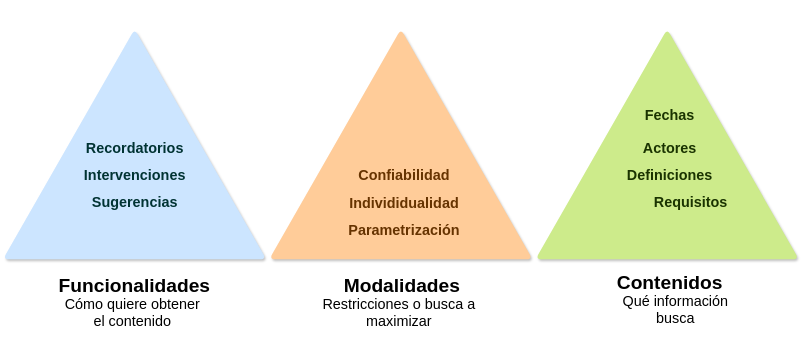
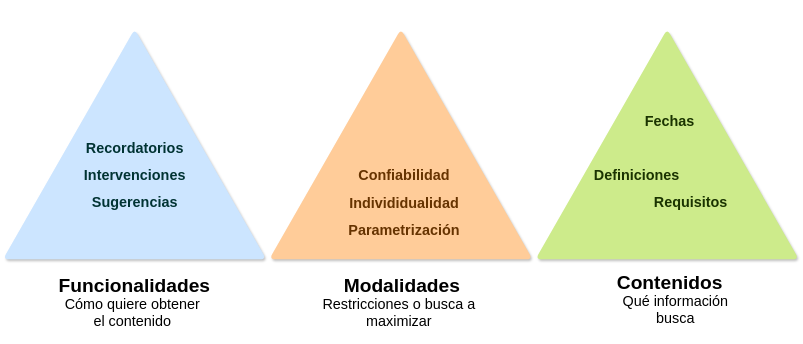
  <mxCell id="0" />
  <mxCell id="1" parent="0" />
  <mxCell id="2" value="" style="triangle;whiteSpace=wrap;html=1;rounded=1;shadow=1;glass=0;sketch=0;fontSize=24;fillColor=#cce5ff;strokeColor=none;rotation=-90;" vertex="1" parent="1"><mxGeometry x="20" y="20" width="384" height="439" as="geometry" /></mxCell>
  <mxCell id="3" value="Recordatorios" style="text;html=1;strokeColor=none;fillColor=none;align=center;verticalAlign=middle;whiteSpace=wrap;rounded=0;shadow=1;glass=0;sketch=0;fontSize=24;fontStyle=1;fontColor=#003333;" vertex="1" parent="1"><mxGeometry x="123.5" y="231.5" width="177" height="30" as="geometry" /></mxCell>
  <mxCell id="4" value="Intervenciones" style="text;html=1;strokeColor=none;fillColor=none;align=center;verticalAlign=middle;whiteSpace=wrap;rounded=0;shadow=1;glass=0;sketch=0;fontSize=24;fontStyle=1;fontColor=#003333;" vertex="1" parent="1"><mxGeometry x="123.5" y="277" width="177" height="30" as="geometry" /></mxCell>
  <mxCell id="5" value="Sugerencias" style="text;html=1;strokeColor=none;fillColor=none;align=center;verticalAlign=middle;whiteSpace=wrap;rounded=0;shadow=1;glass=0;sketch=0;fontSize=24;fontStyle=1;fontColor=#003333;" vertex="1" parent="1"><mxGeometry x="123.5" y="322" width="177" height="30" as="geometry" /></mxCell>
  <mxCell id="6" style="edgeStyle=orthogonalEdgeStyle;rounded=0;orthogonalLoop=1;jettySize=auto;html=1;exitX=0.5;exitY=1;exitDx=0;exitDy=0;fontSize=24;fontColor=#003333;align=center;strokeColor=none;" edge="1" parent="1" source="5" target="5"><mxGeometry relative="1" as="geometry" /></mxCell>
  <mxCell id="7" value="" style="triangle;whiteSpace=wrap;html=1;rounded=1;shadow=1;glass=0;sketch=0;fontSize=24;flipH=1;fillColor=#cdeb8b;strokeColor=none;rotation=90;" vertex="1" parent="1"><mxGeometry x="908" y="20" width="384" height="439" as="geometry" /></mxCell>
- <mxCell id="8" value="Fechas" style="text;html=1;align=center;verticalAlign=middle;whiteSpace=wrap;rounded=0;shadow=1;glass=0;sketch=0;fontSize=24;fontStyle=1;fontColor=#1A3300;strokeColor=none;" vertex="1" parent="1"><mxGeometry x="1016" y="175.5" width="177" height="30" as="geometry" /></mxCell>
- <mxCell id="9" value="Actores" style="text;html=1;align=center;verticalAlign=middle;whiteSpace=wrap;rounded=0;shadow=1;glass=0;sketch=0;fontSize=24;fontStyle=1;fontColor=#1A3300;strokeColor=none;" vertex="1" parent="1"><mxGeometry x="1016" y="231.5" width="177" height="30" as="geometry" /></mxCell>
- <mxCell id="10" value="Definiciones" style="text;html=1;align=center;verticalAlign=middle;whiteSpace=wrap;rounded=0;shadow=1;glass=0;sketch=0;fontSize=24;fontStyle=1;fontColor=#1A3300;strokeColor=none;" vertex="1" parent="1"><mxGeometry x="1016" y="277" width="177" height="30" as="geometry" /></mxCell>
+ <mxCell id="8" value="Fechas" style="text;html=1;align=center;verticalAlign=middle;whiteSpace=wrap;rounded=0;shadow=1;glass=0;sketch=0;fontSize=24;fontStyle=1;fontColor=#1A3300;strokeColor=none;" vertex="1" parent="1"><mxGeometry x="1016" y="185.5" width="177" height="30" as="geometry" /></mxCell>
+ <mxCell id="10" value="Definiciones" style="text;html=1;align=center;verticalAlign=middle;whiteSpace=wrap;rounded=0;shadow=1;glass=0;sketch=0;fontSize=24;fontStyle=1;fontColor=#1A3300;strokeColor=none;" vertex="1" parent="1"><mxGeometry x="961" y="277" width="177" height="30" as="geometry" /></mxCell>
  <mxCell id="11" value="Requisitos" style="text;html=1;align=center;verticalAlign=middle;whiteSpace=wrap;rounded=0;shadow=1;glass=0;sketch=0;fontSize=24;fontStyle=1;fontColor=#1A3300;strokeColor=none;" vertex="1" parent="1"><mxGeometry x="1051" y="322" width="177" height="30" as="geometry" /></mxCell>
  <mxCell id="12" value="" style="triangle;whiteSpace=wrap;html=1;rounded=1;shadow=1;glass=0;sketch=0;fontSize=24;flipV=0;rotation=-90;fillColor=#ffcc99;strokeColor=none;" vertex="1" parent="1"><mxGeometry x="464" y="20" width="384" height="439" as="geometry" /></mxCell>
  <mxCell id="13" value="Parametrización" style="text;html=1;strokeColor=none;fillColor=none;align=center;verticalAlign=middle;whiteSpace=wrap;rounded=0;shadow=1;glass=0;sketch=0;fontSize=24;fontStyle=1;fontColor=#663300;" vertex="1" parent="1"><mxGeometry x="573" y="367.5" width="177" height="30" as="geometry" /></mxCell>
  <mxCell id="14" value="Confiabilidad" style="text;html=1;strokeColor=none;fillColor=none;align=center;verticalAlign=middle;whiteSpace=wrap;rounded=0;shadow=1;glass=0;sketch=0;fontSize=24;fontStyle=1;fontColor=#663300;" vertex="1" parent="1"><mxGeometry x="573" y="276.5" width="177" height="30" as="geometry" /></mxCell>
  <mxCell id="15" value="Individidualidad" style="text;html=1;strokeColor=none;fillColor=none;align=center;verticalAlign=middle;whiteSpace=wrap;rounded=0;shadow=1;glass=0;sketch=0;fontSize=24;fontStyle=1;fontColor=#663300;" vertex="1" parent="1"><mxGeometry x="573" y="322.5" width="177" height="30" as="geometry" /></mxCell>
  <mxCell id="16" value="&lt;h1&gt;&lt;font style=&quot;font-size: 32px&quot;&gt;Modalidades&lt;/font&gt;&lt;/h1&gt;&lt;p&gt;&lt;font&gt;&lt;br&gt;&lt;/font&gt;&lt;/p&gt;" style="text;html=1;strokeColor=none;fillColor=none;spacing=3;spacingTop=-30;whiteSpace=wrap;overflow=hidden;rounded=0;shadow=1;glass=0;sketch=0;fontSize=24;verticalAlign=middle;align=center;fontColor=#000000;" vertex="1" parent="1"><mxGeometry x="445" y="436" width="426" height="56" as="geometry" /></mxCell>
  <mxCell id="17" value="&lt;font&gt;Restricciones o busca a maximizar&lt;/font&gt;" style="text;html=1;strokeColor=none;fillColor=none;align=center;verticalAlign=middle;whiteSpace=wrap;rounded=0;shadow=1;glass=0;sketch=0;fontSize=24;fontColor=#000000;" vertex="1" parent="1"><mxGeometry x="521" y="492" width="264" height="57" as="geometry" /></mxCell>
  <mxCell id="18" value="&lt;h1&gt;&lt;font style=&quot;font-size: 32px&quot;&gt;Funcionalidades&lt;/font&gt;&lt;/h1&gt;" style="text;html=1;strokeColor=none;fillColor=none;spacing=3;spacingTop=-30;whiteSpace=wrap;overflow=hidden;rounded=0;shadow=1;glass=0;sketch=0;fontSize=24;align=center;verticalAlign=middle;fontColor=#000000;" vertex="1" parent="1"><mxGeometry x="49" y="436" width="326" height="67" as="geometry" /></mxCell>
  <mxCell id="19" value="&lt;div align=&quot;center&quot;&gt;&lt;font&gt;Cómo quiere obtener el contenido&lt;/font&gt;&lt;/div&gt;" style="text;html=1;strokeColor=none;fillColor=none;align=center;verticalAlign=middle;whiteSpace=wrap;rounded=0;shadow=1;glass=0;sketch=0;fontSize=24;fontColor=#000000;" vertex="1" parent="1"><mxGeometry x="87" y="494.5" width="243" height="52.5" as="geometry" /></mxCell>
  <mxCell id="20" value="&lt;h1&gt;&lt;font style=&quot;font-size: 32px&quot;&gt;Contenidos&lt;/font&gt;&lt;/h1&gt;" style="text;html=1;strokeColor=none;fillColor=none;spacing=3;spacingTop=-30;whiteSpace=wrap;overflow=hidden;rounded=0;shadow=1;glass=0;sketch=0;fontSize=24;align=center;verticalAlign=middle;fontColor=#000000;" vertex="1" parent="1"><mxGeometry x="987" y="430" width="235" height="65" as="geometry" /></mxCell>
  <mxCell id="21" value="&lt;div&gt;Qué información busca&lt;/div&gt;" style="text;html=1;strokeColor=none;fillColor=none;align=center;verticalAlign=middle;whiteSpace=wrap;rounded=0;shadow=1;glass=0;sketch=0;fontSize=24;fontColor=#000000;" vertex="1" parent="1"><mxGeometry x="1006" y="481.5" width="216" height="69" as="geometry" /></mxCell>
